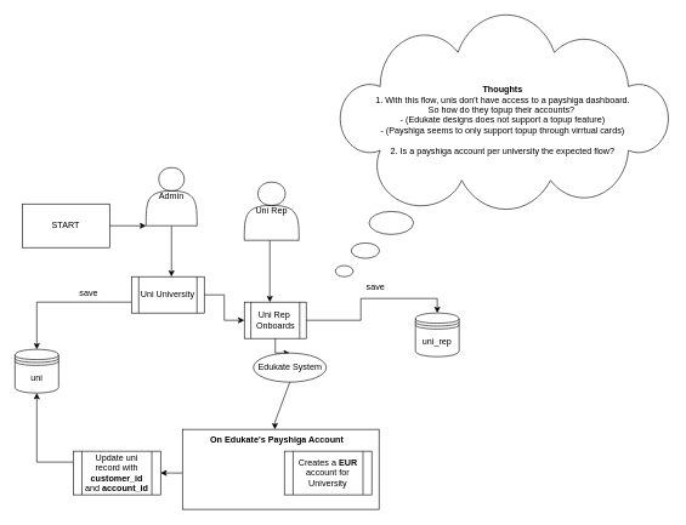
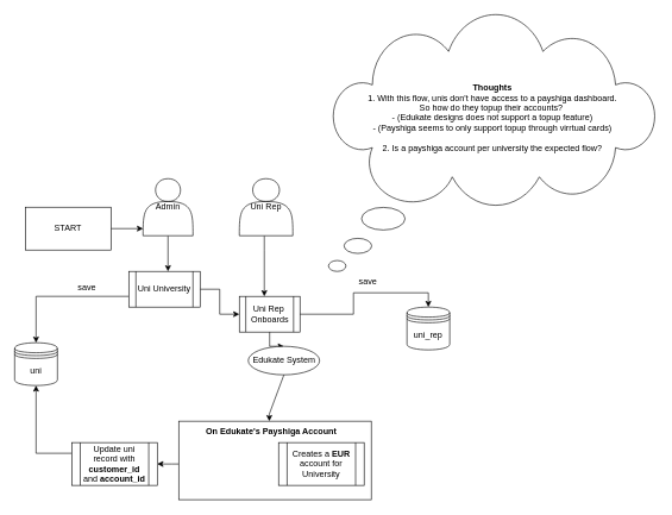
  <mxCell id="0" />
  <mxCell id="1" parent="0" />
  <mxCell id="2" value="" style="edgeStyle=orthogonalEdgeStyle;rounded=0;orthogonalLoop=1;jettySize=auto;html=1;" edge="1" parent="1" source="3" target="8"><mxGeometry relative="1" as="geometry"><Array as="points"><mxPoint x="240" y="380" /><mxPoint x="240" y="380" /></Array></mxGeometry></mxCell>
- <mxCell id="3" value="Admin" style="shape=actor;whiteSpace=wrap;html=1;" vertex="1" parent="1"><mxGeometry x="200" y="230" width="70" height="80" as="geometry" /></mxCell>
+ <mxCell id="3" value="Admin" style="shape=actor;whiteSpace=wrap;html=1;" vertex="1" parent="1"><mxGeometry x="200" width="70" height="80" as="geometry" y="250" /></mxCell>
  <mxCell id="4" value="" style="edgeStyle=orthogonalEdgeStyle;rounded=0;orthogonalLoop=1;jettySize=auto;html=1;" edge="1" parent="1" source="5" target="9"><mxGeometry relative="1" as="geometry"><Array as="points"><mxPoint x="370" y="350" /><mxPoint x="370" y="350" /></Array></mxGeometry></mxCell>
  <mxCell id="5" value="Uni Rep" style="shape=actor;whiteSpace=wrap;html=1;" vertex="1" parent="1"><mxGeometry x="335" width="75" height="80" as="geometry" y="250" /></mxCell>
  <mxCell id="6" value="" style="edgeStyle=orthogonalEdgeStyle;rounded=0;orthogonalLoop=1;jettySize=auto;html=1;entryX=0;entryY=0.5;entryDx=0;entryDy=0;" edge="1" parent="1" source="8" target="9"><mxGeometry relative="1" as="geometry"><mxPoint x="330" y="415" as="targetPoint" /></mxGeometry></mxCell>
  <mxCell id="7" style="edgeStyle=orthogonalEdgeStyle;rounded=0;orthogonalLoop=1;jettySize=auto;html=1;entryX=0.5;entryY=0;entryDx=0;entryDy=0;" edge="1" parent="1" source="8" target="11"><mxGeometry relative="1" as="geometry"><mxPoint x="80" y="530" as="targetPoint" /><Array as="points"><mxPoint x="50" y="415" /></Array></mxGeometry></mxCell>
  <mxCell id="8" value="Uni University" style="shape=process;whiteSpace=wrap;html=1;backgroundOutline=1;" vertex="1" parent="1"><mxGeometry x="180" y="380" width="100" height="50" as="geometry" /></mxCell>
  <mxCell id="9" value="Uni Rep&amp;nbsp; Onboards" style="shape=process;whiteSpace=wrap;html=1;backgroundOutline=1;" vertex="1" parent="1"><mxGeometry x="335" y="415" width="85" height="50" as="geometry" /></mxCell>
  <mxCell id="10" value="" style="edgeStyle=orthogonalEdgeStyle;rounded=0;orthogonalLoop=1;jettySize=auto;html=1;entryX=0.5;entryY=0;entryDx=0;entryDy=0;" edge="1" parent="1" source="9" target="19"><mxGeometry relative="1" as="geometry"><mxPoint x="378" y="440" as="sourcePoint" /><mxPoint x="377.5" y="480" as="targetPoint" /></mxGeometry></mxCell>
  <mxCell id="11" value="uni" style="shape=datastore;whiteSpace=wrap;html=1;" vertex="1" parent="1"><mxGeometry x="20" y="480" width="60" height="60" as="geometry" /></mxCell>
  <mxCell id="12" style="edgeStyle=orthogonalEdgeStyle;rounded=0;orthogonalLoop=1;jettySize=auto;html=1;entryX=0.5;entryY=1;entryDx=0;entryDy=0;exitX=0;exitY=0.25;exitDx=0;exitDy=0;" edge="1" parent="1" source="18" target="11"><mxGeometry relative="1" as="geometry"><mxPoint x="117.5" y="640" as="sourcePoint" /></mxGeometry></mxCell>
  <mxCell id="13" value="" style="edgeStyle=orthogonalEdgeStyle;rounded=0;orthogonalLoop=1;jettySize=auto;html=1;" edge="1" parent="1" source="14" target="18"><mxGeometry relative="1" as="geometry"><Array as="points"><mxPoint x="240" y="650" /><mxPoint x="240" y="650" /></Array></mxGeometry></mxCell>
  <mxCell id="14" value="" style="rounded=0;whiteSpace=wrap;html=1;" vertex="1" parent="1"><mxGeometry x="250" y="590" width="270" height="110" as="geometry" /></mxCell>
  <mxCell id="15" value="Creates a &lt;b&gt;EUR&lt;/b&gt; account for University" style="shape=process;whiteSpace=wrap;html=1;backgroundOutline=1;" vertex="1" parent="1"><mxGeometry x="390" y="620" width="120" height="60" as="geometry" /></mxCell>
  <mxCell id="16" value="" style="edgeStyle=orthogonalEdgeStyle;rounded=0;orthogonalLoop=1;jettySize=auto;html=1;" edge="1" parent="1" source="17" target="3"><mxGeometry relative="1" as="geometry"><Array as="points"><mxPoint x="200" y="300" /><mxPoint x="200" y="300" /></Array></mxGeometry></mxCell>
- <mxCell id="17" value="START" style="whiteSpace=wrap;html=1;" vertex="1" parent="1"><mxGeometry x="30" y="280" width="120" height="60" as="geometry" /></mxCell>
+ <mxCell id="17" value="START" style="whiteSpace=wrap;html=1;" vertex="1" parent="1"><mxGeometry x="35" y="290" width="120" height="60" as="geometry" /></mxCell>
  <mxCell id="18" value="Update uni record with &lt;b&gt;customer_id&lt;/b&gt; and &lt;b&gt;account_id&lt;/b&gt;" style="shape=process;whiteSpace=wrap;html=1;backgroundOutline=1;rounded=0;" vertex="1" parent="1"><mxGeometry x="100" y="620" width="120" height="60" as="geometry" /></mxCell>
  <mxCell id="19" value="Edukate System" style="ellipse;whiteSpace=wrap;html=1;align=center;newEdgeStyle={&quot;edgeStyle&quot;:&quot;entityRelationEdgeStyle&quot;,&quot;startArrow&quot;:&quot;none&quot;,&quot;endArrow&quot;:&quot;none&quot;,&quot;segment&quot;:10,&quot;curved&quot;:1,&quot;sourcePerimeterSpacing&quot;:0,&quot;targetPerimeterSpacing&quot;:0};treeFolding=1;treeMoving=1;" vertex="1" parent="1"><mxGeometry x="347.5" y="485" width="100" height="40" as="geometry" /></mxCell>
  <mxCell id="20" style="edgeStyle=orthogonalEdgeStyle;rounded=0;orthogonalLoop=1;jettySize=auto;html=1;entryX=0.5;entryY=0;entryDx=0;entryDy=0;" edge="1" parent="1" source="9" target="23"><mxGeometry relative="1" as="geometry"><mxPoint x="590" y="465" as="targetPoint" /></mxGeometry></mxCell>
  <mxCell id="21" value="save" style="text;html=1;align=center;verticalAlign=middle;resizable=0;points=[];autosize=1;strokeColor=none;fillColor=none;" vertex="1" parent="1"><mxGeometry x="96" y="388" width="50" height="30" as="geometry" /></mxCell>
  <mxCell id="22" value="save" style="text;html=1;align=center;verticalAlign=middle;resizable=0;points=[];autosize=1;strokeColor=none;fillColor=none;" vertex="1" parent="1"><mxGeometry x="490" y="380" width="50" height="30" as="geometry" /></mxCell>
  <mxCell id="23" value="uni_rep" style="shape=datastore;whiteSpace=wrap;html=1;" vertex="1" parent="1"><mxGeometry x="570" y="430" width="60" height="60" as="geometry" /></mxCell>
  <mxCell id="24" value="&lt;b&gt;On Edukate's Payshiga Account&lt;/b&gt;" style="text;html=1;align=center;verticalAlign=middle;whiteSpace=wrap;rounded=0;" vertex="1" parent="1"><mxGeometry x="270" y="590" width="220" height="30" as="geometry" /></mxCell>
  <mxCell id="25" value="" style="endArrow=classic;html=1;rounded=0;exitX=0.5;exitY=1;exitDx=0;exitDy=0;" edge="1" parent="1" source="19"><mxGeometry width="50" height="50" relative="1" as="geometry"><mxPoint x="377" y="540" as="sourcePoint" /><mxPoint x="377" y="590" as="targetPoint" /><Array as="points"><mxPoint x="377" y="580" /></Array></mxGeometry></mxCell>
  <mxCell id="26" value="" style="whiteSpace=wrap;html=1;shape=mxgraph.basic.cloud_callout" vertex="1" parent="1"><mxGeometry x="460" y="20" width="460" height="360" as="geometry" /></mxCell>
  <mxCell id="27" value="&lt;div&gt;&lt;b&gt;Thoughts&lt;/b&gt;&lt;/div&gt;&lt;div&gt;1. With this flow, unis don't have access to a payshiga dashboard.&lt;br&gt;So how do they topup their accounts?&amp;nbsp;&lt;/div&gt;&lt;div&gt;- (Edukate designs does not support a topup feature)&lt;/div&gt;&lt;div&gt;- (Payshiga seems to only support topup through virrtual cards)&lt;br&gt;&lt;br&gt;2. Is a payshiga account per university the expected flow?&lt;/div&gt;" style="text;html=1;align=center;verticalAlign=middle;whiteSpace=wrap;rounded=0;" vertex="1" parent="1"><mxGeometry x="510" y="70" width="360" height="190" as="geometry" /></mxCell>
